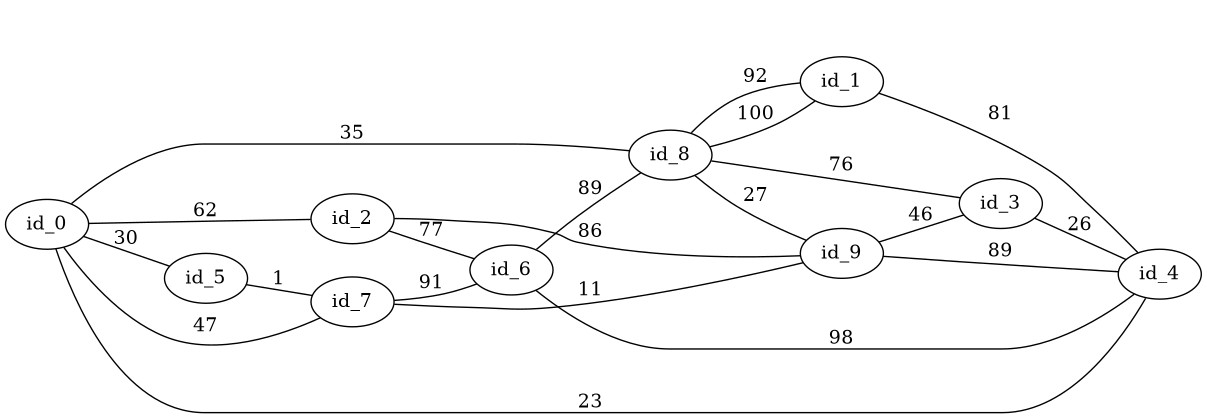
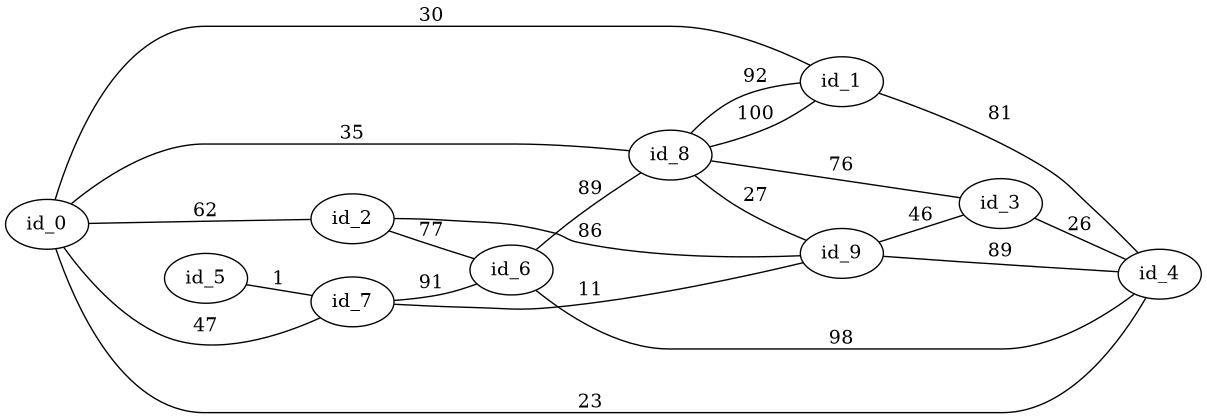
  graph {
    rankdir=LR
    id_0
    id_2
    id_5
    id_8
    id_6
    id_9
    id_7
    id_1
    id_4
    id_3
    id_0 -- id_2 [label=62]
-   id_0 -- id_5 [label=30]
+   id_0 -- id_1 [label=30]
    id_0 -- id_8 [label=35]
    id_2 -- id_6 [label=77]
    id_2 -- id_9 [label=86]
    id_5 -- id_7 [label=1]
    id_8 -- id_9 [label=27]
    id_8 -- id_1 [label=92]
    id_6 -- id_8 [label=89]
    id_9 -- id_3 [label=46]
    id_7 -- id_0 [label=47]
    id_7 -- id_6 [label=91]
    id_7 -- id_9 [label=11]
    id_1 -- id_8 [label=100]
    id_1 -- id_4 [label=81]
    id_4 -- id_0 [label=23]
    id_4 -- id_6 [label=98]
    id_4 -- id_9 [label=89]
    id_3 -- id_8 [label=76]
    id_3 -- id_4 [label=26]
  }
